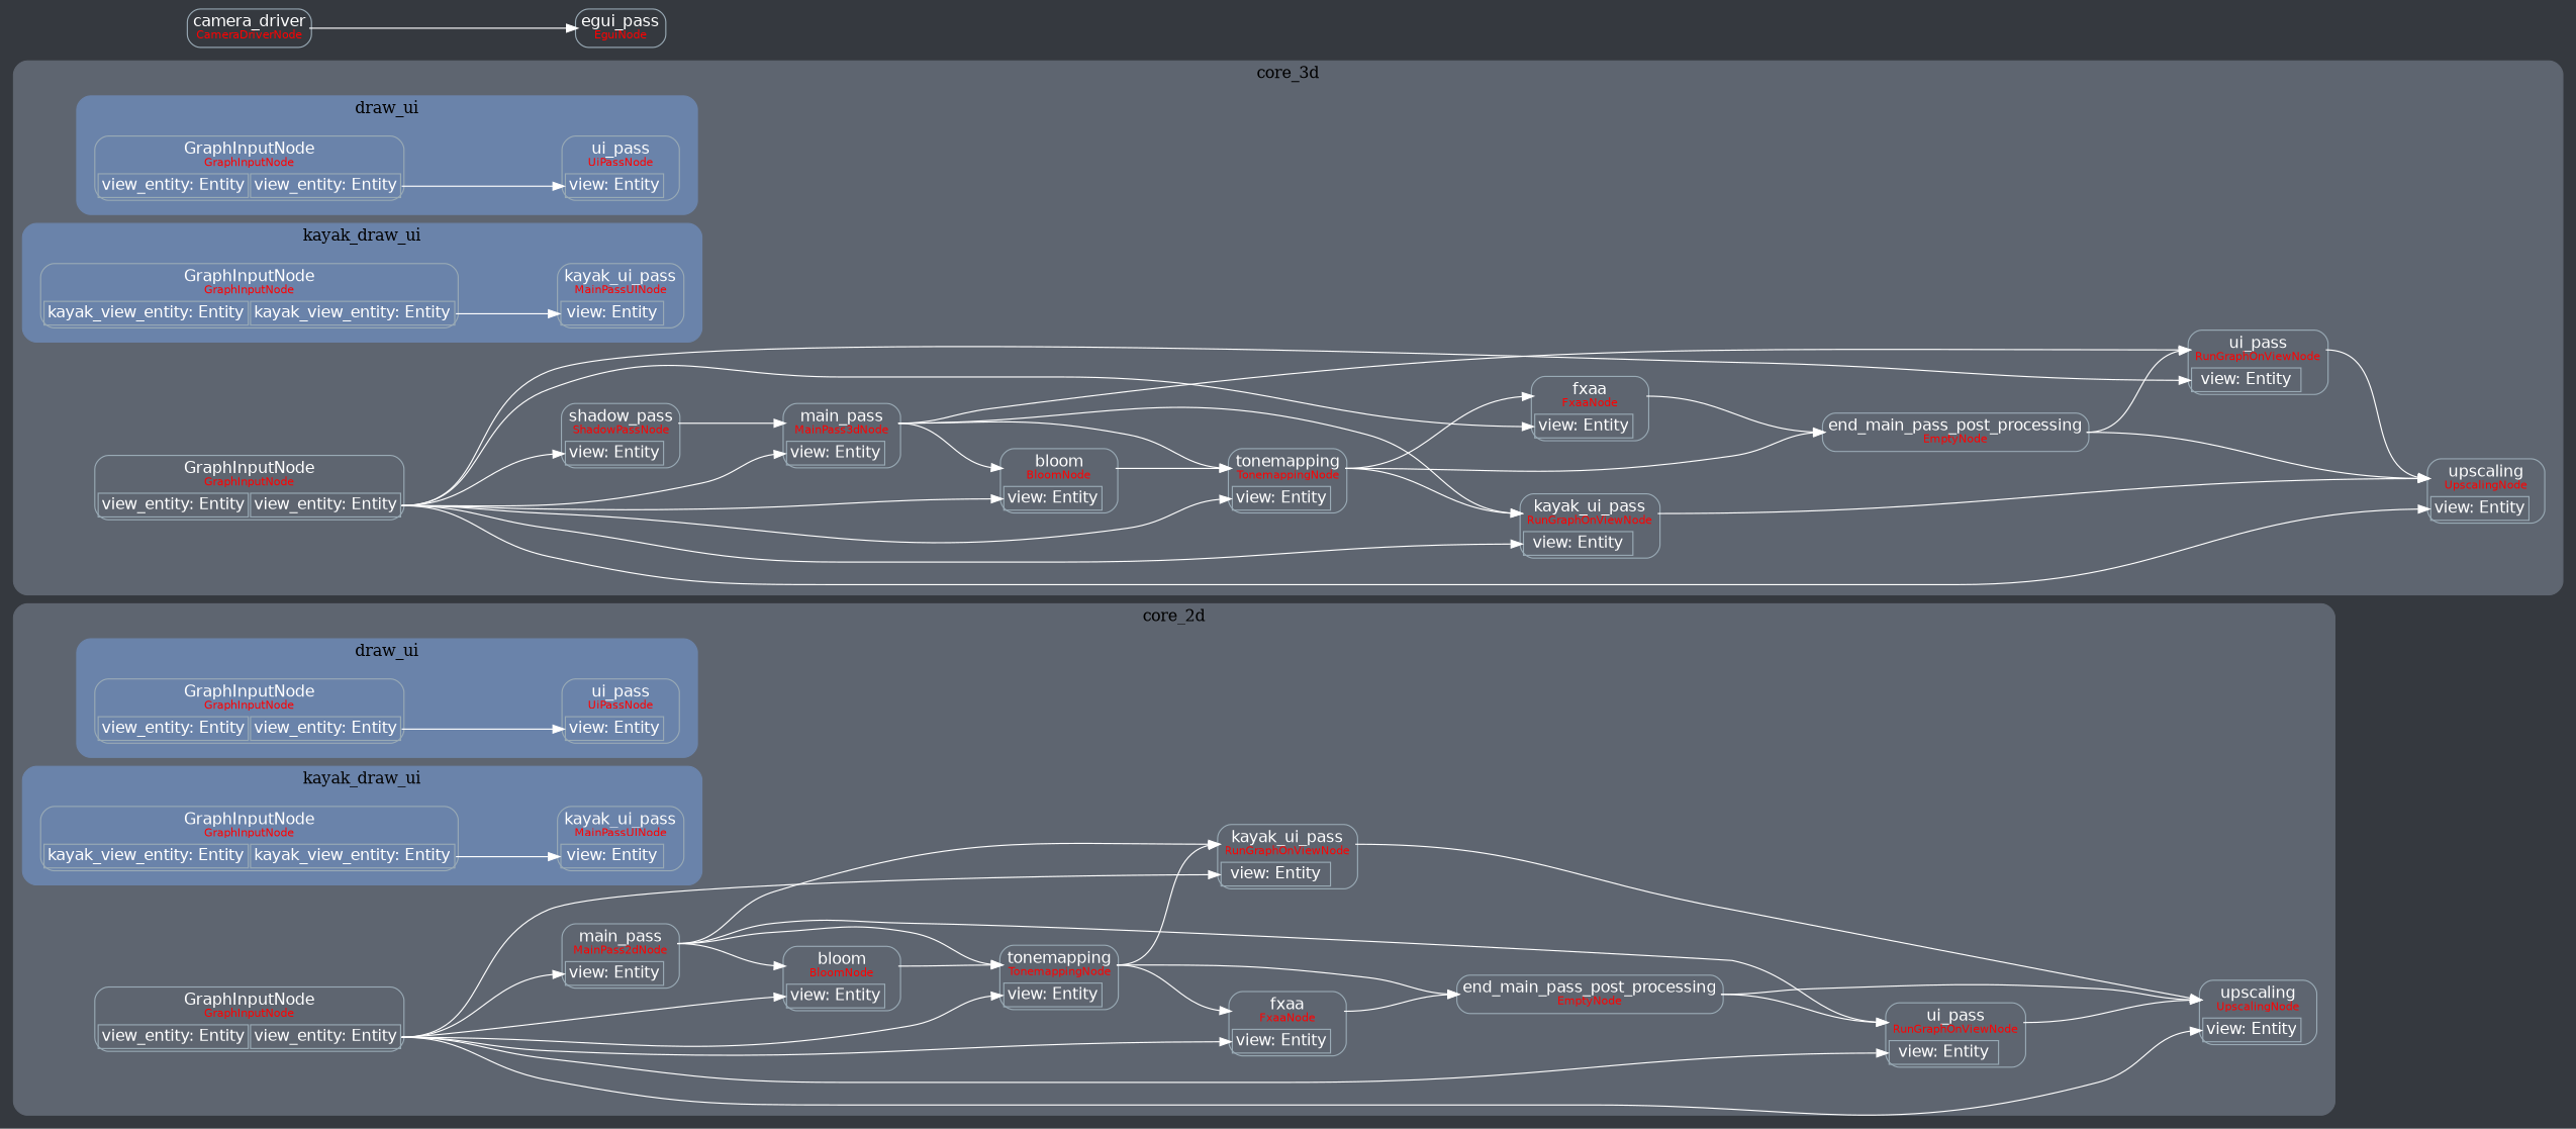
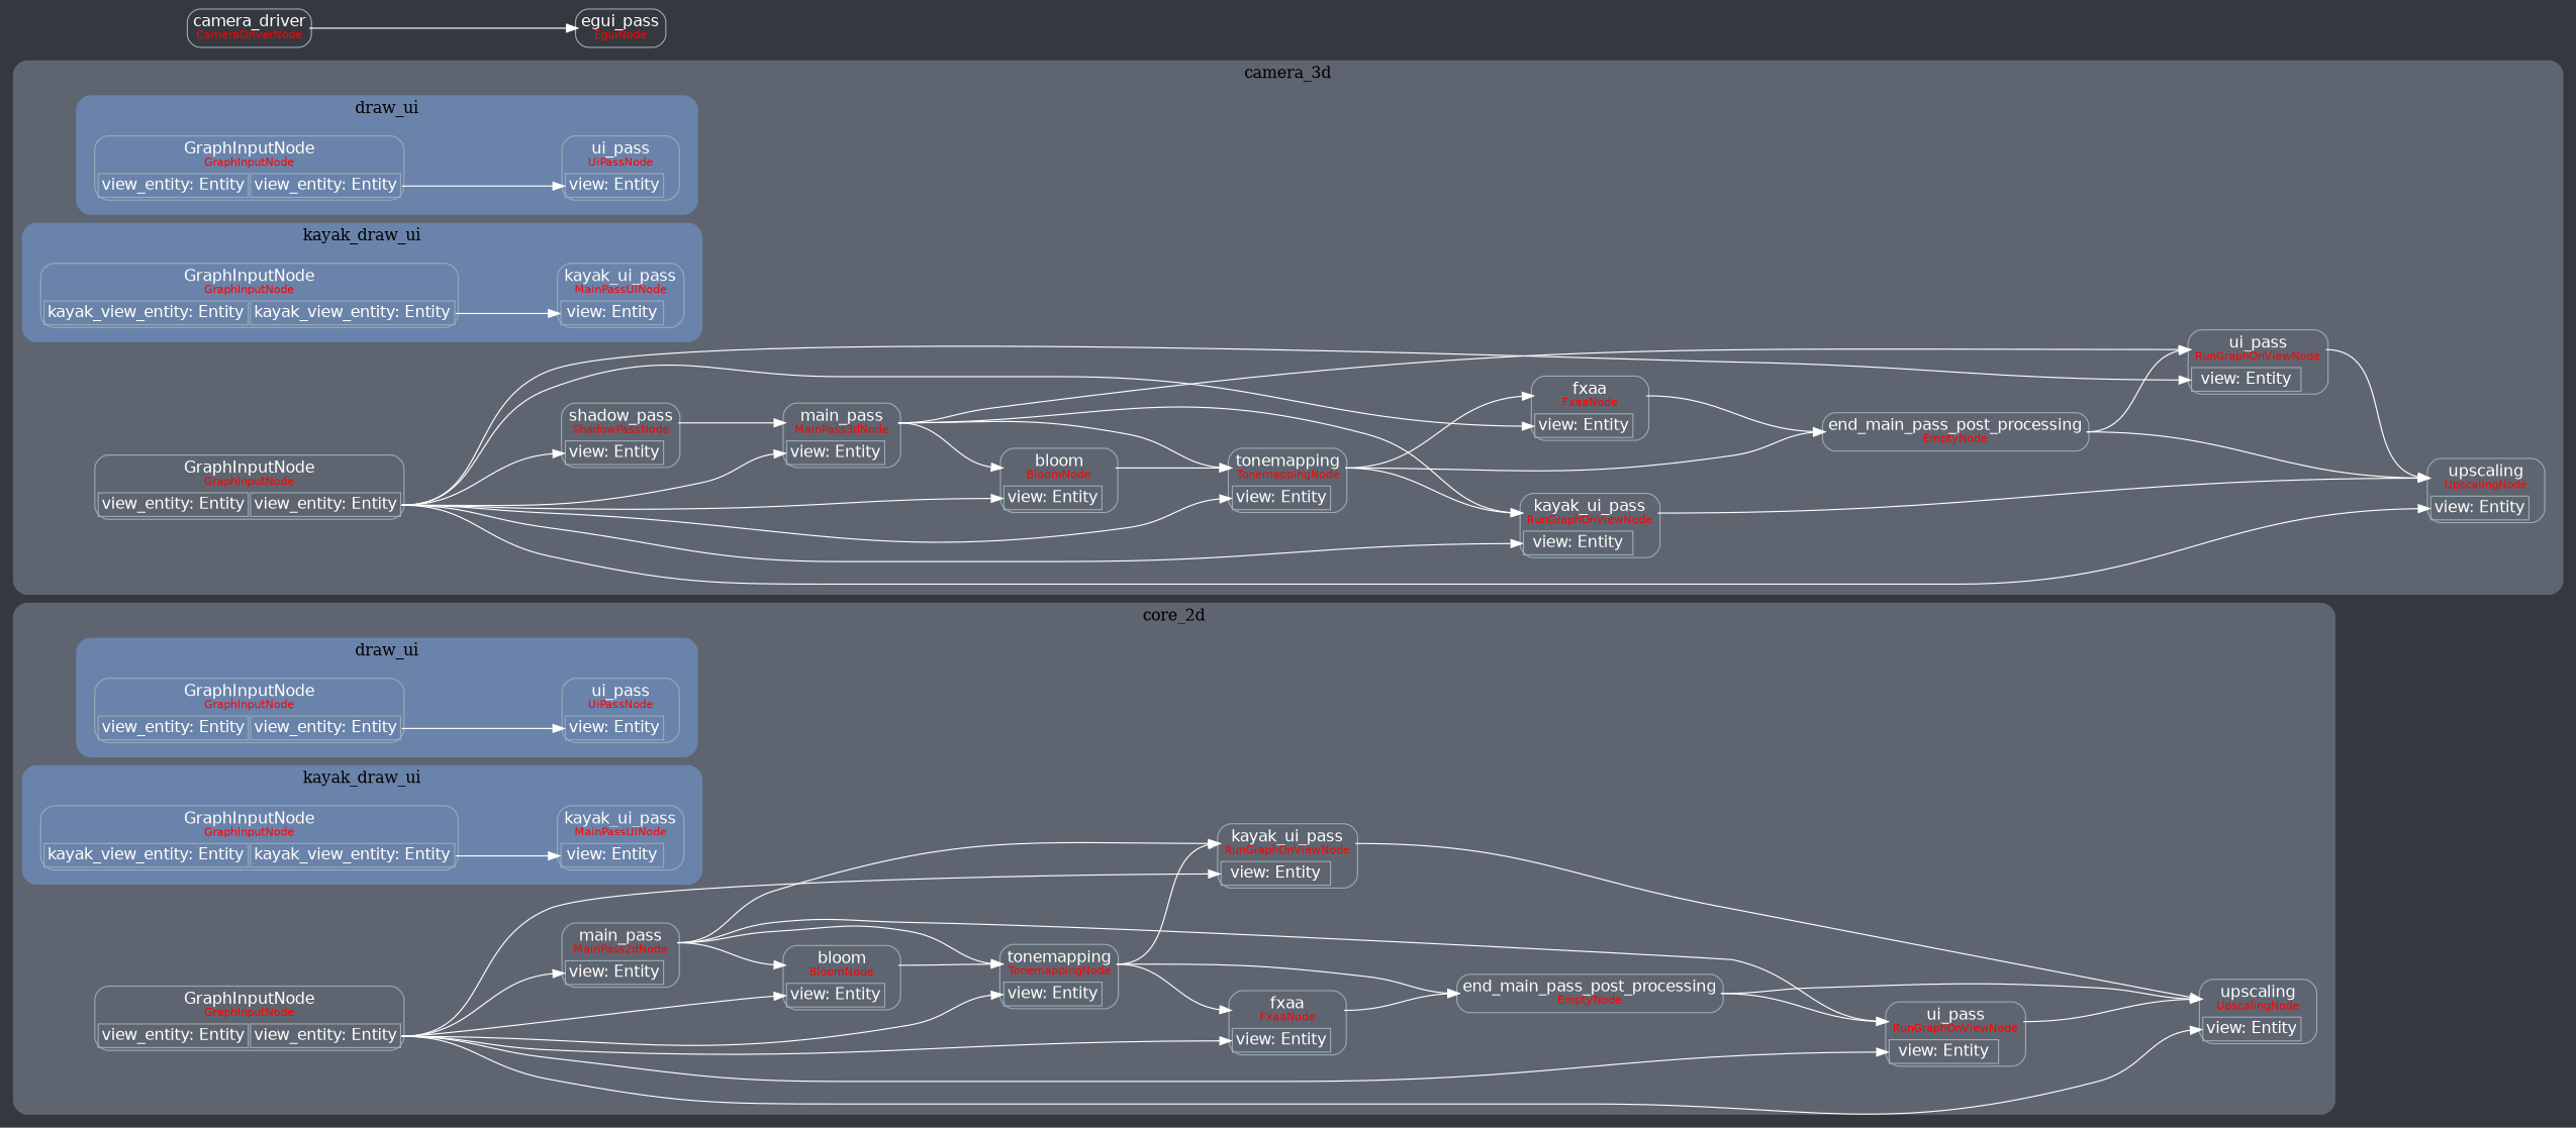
  digraph {
    bgcolor="#35393F"
    rankdir=LR
    ranksep=1.0
    node [color="#99aab5" fillcolor="#99aab5" fontcolor=white fontname=Helvetica shape=plaintext]
    edge [color=white fontcolor=white fontname=Helvetica headport="title:w" tailport="title:e"]
    n1 [label=<<TABLE STYLE="rounded"><TR><TD PORT="title" BORDER="0" COLSPAN="2">GraphInputNode<BR/><FONT COLOR="red" POINT-SIZE="10">GraphInputNode</FONT></TD></TR><TR><TD PORT="in-0">view_entity: Entity</TD><TD PORT="out-0">view_entity: Entity</TD></TR></TABLE>>]
    n2 [label=<<TABLE STYLE="rounded"><TR><TD PORT="title" BORDER="0" COLSPAN="2">ui_pass<BR/><FONT COLOR="red" POINT-SIZE="10">UiPassNode</FONT></TD></TR><TR><TD PORT="in-0">view: Entity</TD><TD BORDER="0">&nbsp;</TD></TR></TABLE>>]
    n3 [label=<<TABLE STYLE="rounded"><TR><TD PORT="title" BORDER="0" COLSPAN="2">GraphInputNode<BR/><FONT COLOR="red" POINT-SIZE="10">GraphInputNode</FONT></TD></TR><TR><TD PORT="in-0">kayak_view_entity: Entity</TD><TD PORT="out-0">kayak_view_entity: Entity</TD></TR></TABLE>>]
    n4 [label=<<TABLE STYLE="rounded"><TR><TD PORT="title" BORDER="0" COLSPAN="2">kayak_ui_pass<BR/><FONT COLOR="red" POINT-SIZE="10">MainPassUINode</FONT></TD></TR><TR><TD PORT="in-0">view: Entity</TD><TD BORDER="0">&nbsp;</TD></TR></TABLE>>]
    n5 [label=<<TABLE STYLE="rounded"><TR><TD PORT="title" BORDER="0" COLSPAN="2">bloom<BR/><FONT COLOR="red" POINT-SIZE="10">BloomNode</FONT></TD></TR><TR><TD PORT="in-0">view: Entity</TD><TD BORDER="0">&nbsp;</TD></TR></TABLE>>]
    n6 [label=<<TABLE STYLE="rounded"><TR><TD PORT="title" BORDER="0" COLSPAN="2">tonemapping<BR/><FONT COLOR="red" POINT-SIZE="10">TonemappingNode</FONT></TD></TR><TR><TD PORT="in-0">view: Entity</TD><TD BORDER="0">&nbsp;</TD></TR></TABLE>>]
    n7 [label=<<TABLE STYLE="rounded"><TR><TD PORT="title" BORDER="0" COLSPAN="2">main_pass<BR/><FONT COLOR="red" POINT-SIZE="10">MainPass2dNode</FONT></TD></TR><TR><TD PORT="in-0">view: Entity</TD><TD BORDER="0">&nbsp;</TD></TR></TABLE>>]
    n8 [label=<<TABLE STYLE="rounded"><TR><TD PORT="title" BORDER="0" COLSPAN="2">ui_pass<BR/><FONT COLOR="red" POINT-SIZE="10">RunGraphOnViewNode</FONT></TD></TR><TR><TD PORT="in-0">view: Entity</TD><TD BORDER="0">&nbsp;</TD></TR></TABLE>>]
    n9 [label=<<TABLE STYLE="rounded"><TR><TD PORT="title" BORDER="0" COLSPAN="2">kayak_ui_pass<BR/><FONT COLOR="red" POINT-SIZE="10">RunGraphOnViewNode</FONT></TD></TR><TR><TD PORT="in-0">view: Entity</TD><TD BORDER="0">&nbsp;</TD></TR></TABLE>>]
    n10 [label=<<TABLE STYLE="rounded"><TR><TD PORT="title" BORDER="0" COLSPAN="2">fxaa<BR/><FONT COLOR="red" POINT-SIZE="10">FxaaNode</FONT></TD></TR><TR><TD PORT="in-0">view: Entity</TD><TD BORDER="0">&nbsp;</TD></TR></TABLE>>]
    n11 [label=<<TABLE STYLE="rounded"><TR><TD PORT="title" BORDER="0" COLSPAN="2">end_main_pass_post_processing<BR/><FONT COLOR="red" POINT-SIZE="10">EmptyNode</FONT></TD></TR></TABLE>>]
    n12 [label=<<TABLE STYLE="rounded"><TR><TD PORT="title" BORDER="0" COLSPAN="2">upscaling<BR/><FONT COLOR="red" POINT-SIZE="10">UpscalingNode</FONT></TD></TR><TR><TD PORT="in-0">view: Entity</TD><TD BORDER="0">&nbsp;</TD></TR></TABLE>>]
    n13 [label=<<TABLE STYLE="rounded"><TR><TD PORT="title" BORDER="0" COLSPAN="2">GraphInputNode<BR/><FONT COLOR="red" POINT-SIZE="10">GraphInputNode</FONT></TD></TR><TR><TD PORT="in-0">view_entity: Entity</TD><TD PORT="out-0">view_entity: Entity</TD></TR></TABLE>>]
    n14 [label=<<TABLE STYLE="rounded"><TR><TD PORT="title" BORDER="0" COLSPAN="2">GraphInputNode<BR/><FONT COLOR="red" POINT-SIZE="10">GraphInputNode</FONT></TD></TR><TR><TD PORT="in-0">view_entity: Entity</TD><TD PORT="out-0">view_entity: Entity</TD></TR></TABLE>>]
    n15 [label=<<TABLE STYLE="rounded"><TR><TD PORT="title" BORDER="0" COLSPAN="2">ui_pass<BR/><FONT COLOR="red" POINT-SIZE="10">UiPassNode</FONT></TD></TR><TR><TD PORT="in-0">view: Entity</TD><TD BORDER="0">&nbsp;</TD></TR></TABLE>>]
    n16 [label=<<TABLE STYLE="rounded"><TR><TD PORT="title" BORDER="0" COLSPAN="2">GraphInputNode<BR/><FONT COLOR="red" POINT-SIZE="10">GraphInputNode</FONT></TD></TR><TR><TD PORT="in-0">kayak_view_entity: Entity</TD><TD PORT="out-0">kayak_view_entity: Entity</TD></TR></TABLE>>]
    n17 [label=<<TABLE STYLE="rounded"><TR><TD PORT="title" BORDER="0" COLSPAN="2">kayak_ui_pass<BR/><FONT COLOR="red" POINT-SIZE="10">MainPassUINode</FONT></TD></TR><TR><TD PORT="in-0">view: Entity</TD><TD BORDER="0">&nbsp;</TD></TR></TABLE>>]
    n18 [label=<<TABLE STYLE="rounded"><TR><TD PORT="title" BORDER="0" COLSPAN="2">bloom<BR/><FONT COLOR="red" POINT-SIZE="10">BloomNode</FONT></TD></TR><TR><TD PORT="in-0">view: Entity</TD><TD BORDER="0">&nbsp;</TD></TR></TABLE>>]
    n19 [label=<<TABLE STYLE="rounded"><TR><TD PORT="title" BORDER="0" COLSPAN="2">tonemapping<BR/><FONT COLOR="red" POINT-SIZE="10">TonemappingNode</FONT></TD></TR><TR><TD PORT="in-0">view: Entity</TD><TD BORDER="0">&nbsp;</TD></TR></TABLE>>]
    n20 [label=<<TABLE STYLE="rounded"><TR><TD PORT="title" BORDER="0" COLSPAN="2">main_pass<BR/><FONT COLOR="red" POINT-SIZE="10">MainPass3dNode</FONT></TD></TR><TR><TD PORT="in-0">view: Entity</TD><TD BORDER="0">&nbsp;</TD></TR></TABLE>>]
    n21 [label=<<TABLE STYLE="rounded"><TR><TD PORT="title" BORDER="0" COLSPAN="2">kayak_ui_pass<BR/><FONT COLOR="red" POINT-SIZE="10">RunGraphOnViewNode</FONT></TD></TR><TR><TD PORT="in-0">view: Entity</TD><TD BORDER="0">&nbsp;</TD></TR></TABLE>>]
    n22 [label=<<TABLE STYLE="rounded"><TR><TD PORT="title" BORDER="0" COLSPAN="2">ui_pass<BR/><FONT COLOR="red" POINT-SIZE="10">RunGraphOnViewNode</FONT></TD></TR><TR><TD PORT="in-0">view: Entity</TD><TD BORDER="0">&nbsp;</TD></TR></TABLE>>]
    n23 [label=<<TABLE STYLE="rounded"><TR><TD PORT="title" BORDER="0" COLSPAN="2">fxaa<BR/><FONT COLOR="red" POINT-SIZE="10">FxaaNode</FONT></TD></TR><TR><TD PORT="in-0">view: Entity</TD><TD BORDER="0">&nbsp;</TD></TR></TABLE>>]
    n24 [label=<<TABLE STYLE="rounded"><TR><TD PORT="title" BORDER="0" COLSPAN="2">end_main_pass_post_processing<BR/><FONT COLOR="red" POINT-SIZE="10">EmptyNode</FONT></TD></TR></TABLE>>]
    n25 [label=<<TABLE STYLE="rounded"><TR><TD PORT="title" BORDER="0" COLSPAN="2">upscaling<BR/><FONT COLOR="red" POINT-SIZE="10">UpscalingNode</FONT></TD></TR><TR><TD PORT="in-0">view: Entity</TD><TD BORDER="0">&nbsp;</TD></TR></TABLE>>]
    n26 [label=<<TABLE STYLE="rounded"><TR><TD PORT="title" BORDER="0" COLSPAN="2">shadow_pass<BR/><FONT COLOR="red" POINT-SIZE="10">ShadowPassNode</FONT></TD></TR><TR><TD PORT="in-0">view: Entity</TD><TD BORDER="0">&nbsp;</TD></TR></TABLE>>]
    n27 [label=<<TABLE STYLE="rounded"><TR><TD PORT="title" BORDER="0" COLSPAN="2">GraphInputNode<BR/><FONT COLOR="red" POINT-SIZE="10">GraphInputNode</FONT></TD></TR><TR><TD PORT="in-0">view_entity: Entity</TD><TD PORT="out-0">view_entity: Entity</TD></TR></TABLE>>]
    n28 [label=<<TABLE STYLE="rounded"><TR><TD PORT="title" BORDER="0" COLSPAN="2">egui_pass<BR/><FONT COLOR="red" POINT-SIZE="10">EguiNode</FONT></TD></TR></TABLE>>]
    n29 [label=<<TABLE STYLE="rounded"><TR><TD PORT="title" BORDER="0" COLSPAN="2">camera_driver<BR/><FONT COLOR="red" POINT-SIZE="10">CameraDriverNode</FONT></TD></TR></TABLE>>]
    subgraph cluster_1 {
      color="#5e6570"
      fontcolor=black
      label=core_2d
      style="rounded,filled"
      n5
      n6
      n7
      n8
      n9
      n10
      n11
      n12
      n13
      subgraph cluster_2 {
        color="#6a83aa"
        fontcolor=black
        label=draw_ui
        style="rounded,filled"
        n1
        n2
      }
      subgraph cluster_3 {
        color="#6a83aa"
        fontcolor=black
        label=kayak_draw_ui
        style="rounded,filled"
        n3
        n4
      }
    }
    subgraph cluster_4 {
      color="#5e6570"
      fontcolor=black
-     label=core_3d
+     label=camera_3d
      style="rounded,filled"
      n18
      n19
      n20
      n21
      n22
      n23
      n24
      n25
      n26
      n27
      subgraph cluster_5 {
        color="#6a83aa"
        fontcolor=black
        label=draw_ui
        style="rounded,filled"
        n14
        n15
      }
      subgraph cluster_6 {
        color="#6a83aa"
        fontcolor=black
        label=kayak_draw_ui
        style="rounded,filled"
        n16
        n17
      }
    }
    n1 -> n2 [headport="in-0:w" tailport="out-0:e"]
    n3 -> n4 [headport="in-0:w" tailport="out-0:e"]
    n5 -> n6
    n6 -> n9
    n6 -> n10
    n6 -> n11
    n7 -> n5
    n7 -> n6
    n7 -> n8
    n7 -> n9
    n8 -> n12
    n9 -> n12
    n10 -> n11
    n11 -> n8
    n11 -> n12
    n13 -> n5 [headport="in-0:w" tailport="out-0:e"]
    n13 -> n6 [headport="in-0:w" tailport="out-0:e"]
    n13 -> n7 [headport="in-0:w" tailport="out-0:e"]
    n13 -> n8 [headport="in-0:w" tailport="out-0:e"]
    n13 -> n9 [headport="in-0:w" tailport="out-0:e"]
    n13 -> n10 [headport="in-0:w" tailport="out-0:e"]
    n13 -> n12 [headport="in-0:w" tailport="out-0:e"]
    n14 -> n15 [headport="in-0:w" tailport="out-0:e"]
    n16 -> n17 [headport="in-0:w" tailport="out-0:e"]
    n18 -> n19
    n19 -> n21
    n19 -> n23
    n19 -> n24
    n20 -> n18
    n20 -> n19
    n20 -> n21
    n20 -> n22
    n21 -> n25
    n22 -> n25
    n23 -> n24
    n24 -> n22
    n24 -> n25
    n26 -> n20
    n27 -> n18 [headport="in-0:w" tailport="out-0:e"]
    n27 -> n19 [headport="in-0:w" tailport="out-0:e"]
    n27 -> n20 [headport="in-0:w" tailport="out-0:e"]
    n27 -> n21 [headport="in-0:w" tailport="out-0:e"]
    n27 -> n22 [headport="in-0:w" tailport="out-0:e"]
    n27 -> n23 [headport="in-0:w" tailport="out-0:e"]
    n27 -> n25 [headport="in-0:w" tailport="out-0:e"]
    n27 -> n26 [headport="in-0:w" tailport="out-0:e"]
    n29 -> n28
  }
